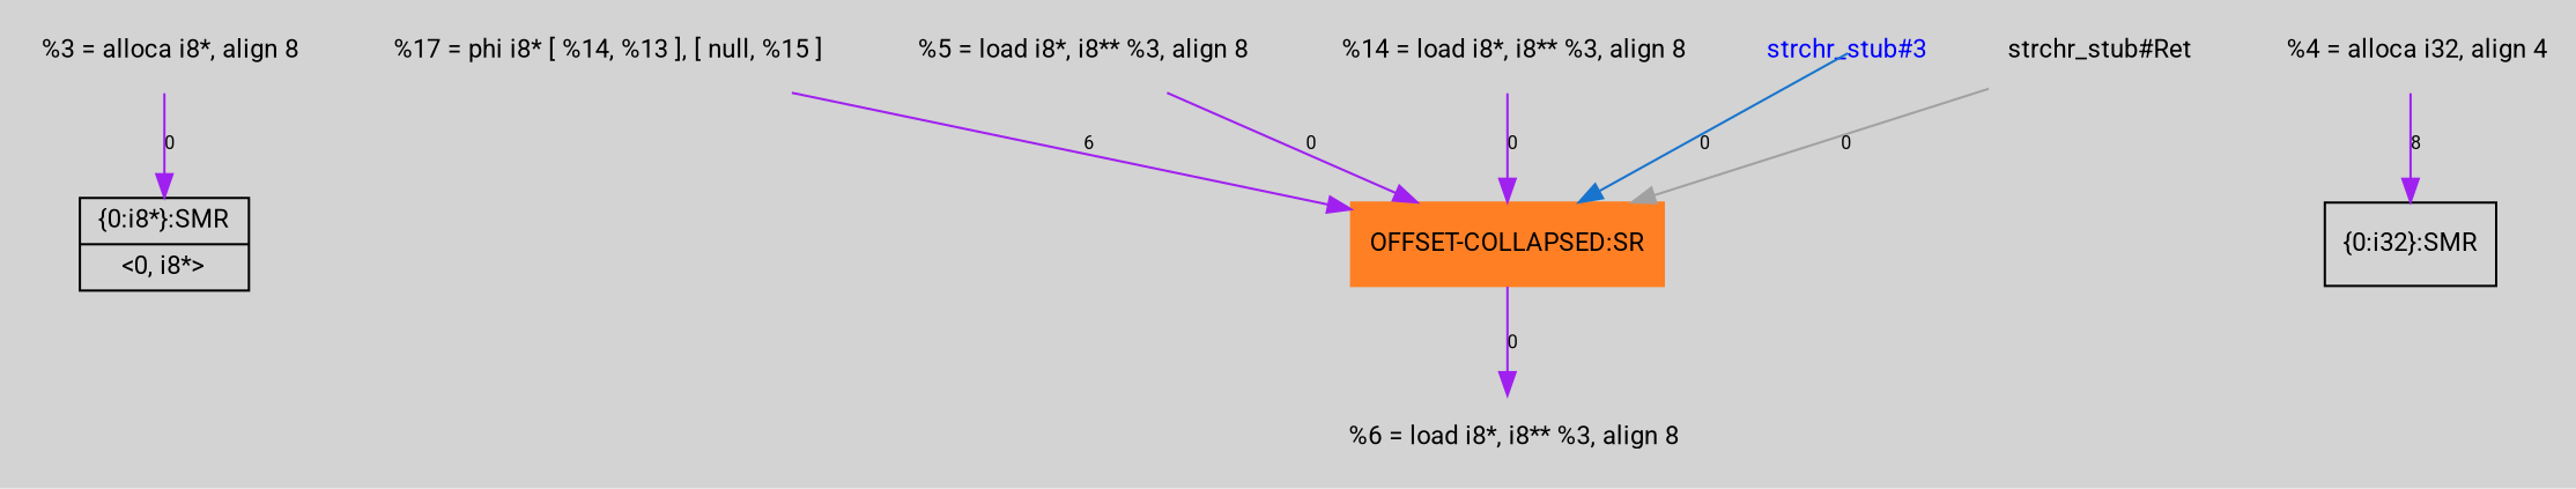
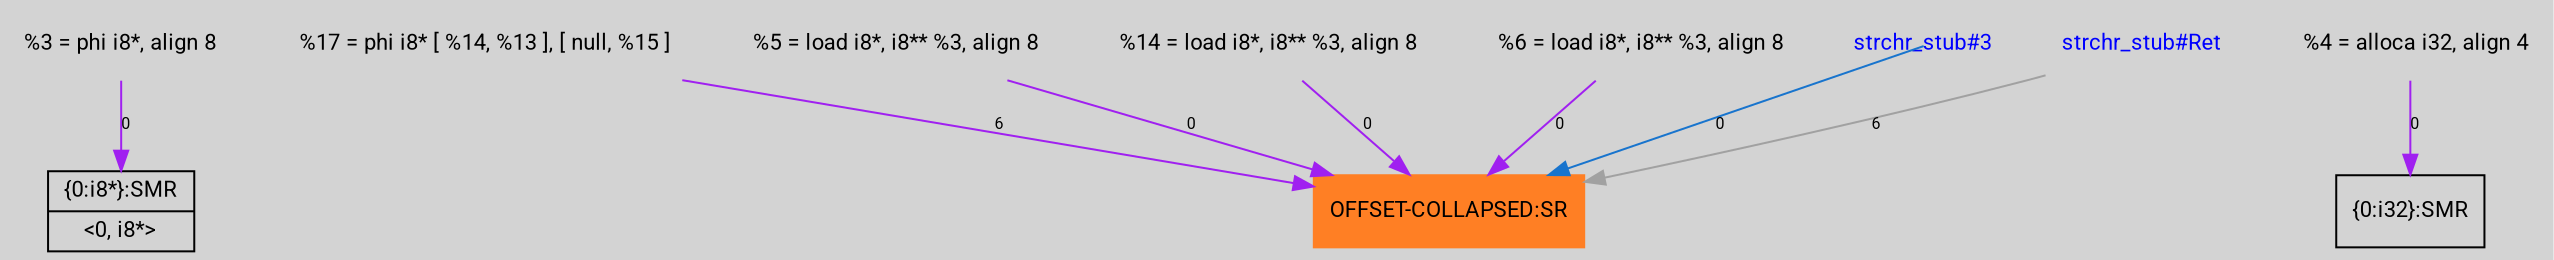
  digraph {
    bgcolor=lightgray
    fontname=Roboto
    node [fontname=Roboto fontsize=11 shape=plaintext]
    edge [arrowtail=tee color=purple fontname=Roboto fontsize=8]
    n1 [label="{\{0:i8*\}:SMR|{<s0>\<0, i8*\>}}" shape=record]
    n2 [color=chocolate1 label="{OFFSET-COLLAPSED:SR}" shape=record style=filled]
    n3 [label="{\{0:i32\}:SMR}" shape=record]
    n4 [label="  %17 = phi i8* [ %14, %13 ], [ null, %15 ]"]
    n5 [label="  %5 = load i8*, i8** %3, align 8"]
-   n6 [label="  %3 = alloca i8*, align 8"]
+   n6 [label="%3 = phi i8*, align 8"]
    n7 [label="  %4 = alloca i32, align 4"]
    n8 [label="  %14 = load i8*, i8** %3, align 8"]
    n9 [label="  %6 = load i8*, i8** %3, align 8"]
    n10 [fontcolor=blue label="strchr_stub#3"]
-   n11 [fontcolor=black label="strchr_stub#Ret"]
+   n11 [fontcolor=blue label="strchr_stub#Ret"]
    n4 -> n2 [label=6]
    n5 -> n2 [label=0]
    n6 -> n1 [label=0]
-   n7 -> n3 [label=8]
+   n7 -> n3 [label=0]
    n8 -> n2 [label=0]
-   n2 -> n9 [label=0]
+   n9 -> n2 [label=0]
    n10 -> n2 [color=dodgerblue3 label=0 tailclip=false arrowtail=""]
-   n11 -> n2 [color=gray63 label=0]
+   n11 -> n2 [color=gray63 label=6]
  }
